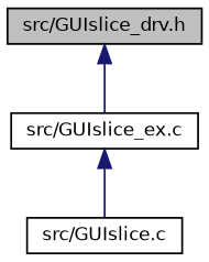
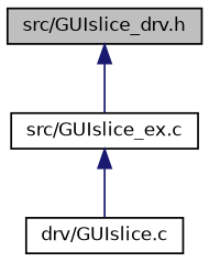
  digraph {
    node [color=black fillcolor=white fontname=Helvetica fontsize=10 shape=record style=filled]
    edge [color=midnightblue dir=back fontname=Helvetica fontsize=10 labelfontname=Helvetica labelfontsize=10 style=solid]
    n1 [fillcolor=grey75 fontcolor=black height=0.2 label="src/GUIslice_drv.h" width=0.4]
    n2 [height=0.2 label="src/GUIslice_ex.c" width=0.4]
-   n3 [height=0.2 label="src/GUIslice.c" width=0.4]
+   n3 [height=0.2 label="drv/GUIslice.c" width=0.4]
    n1 -> n2
    n2 -> n3
  }
